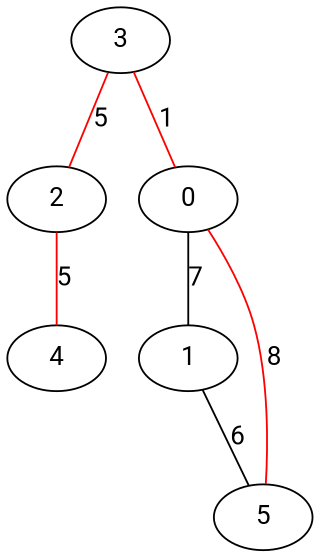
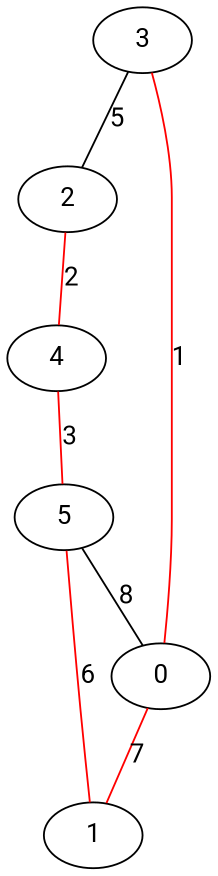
  graph {
    fontname=Roboto
    node [fontname=Roboto]
    edge [fontname=Roboto color=red]
    3
    2
    0
    4
    5
    1
-   3 -- 2 [label=5]
+   3 -- 2 [label=5 color=""]
    3 -- 0 [label=1]
-   2 -- 4 [label=5]
-   0 -- 1 [color=black label=7]
-   5 -- 0 [label=8]
-   1 -- 5 [color=black label=6]
+   2 -- 4 [label=2]
+   0 -- 1 [label=7]
+   4 -- 5 [label=3]
+   5 -- 0 [label=8 color=""]
+   1 -- 5 [label=6]
  }
